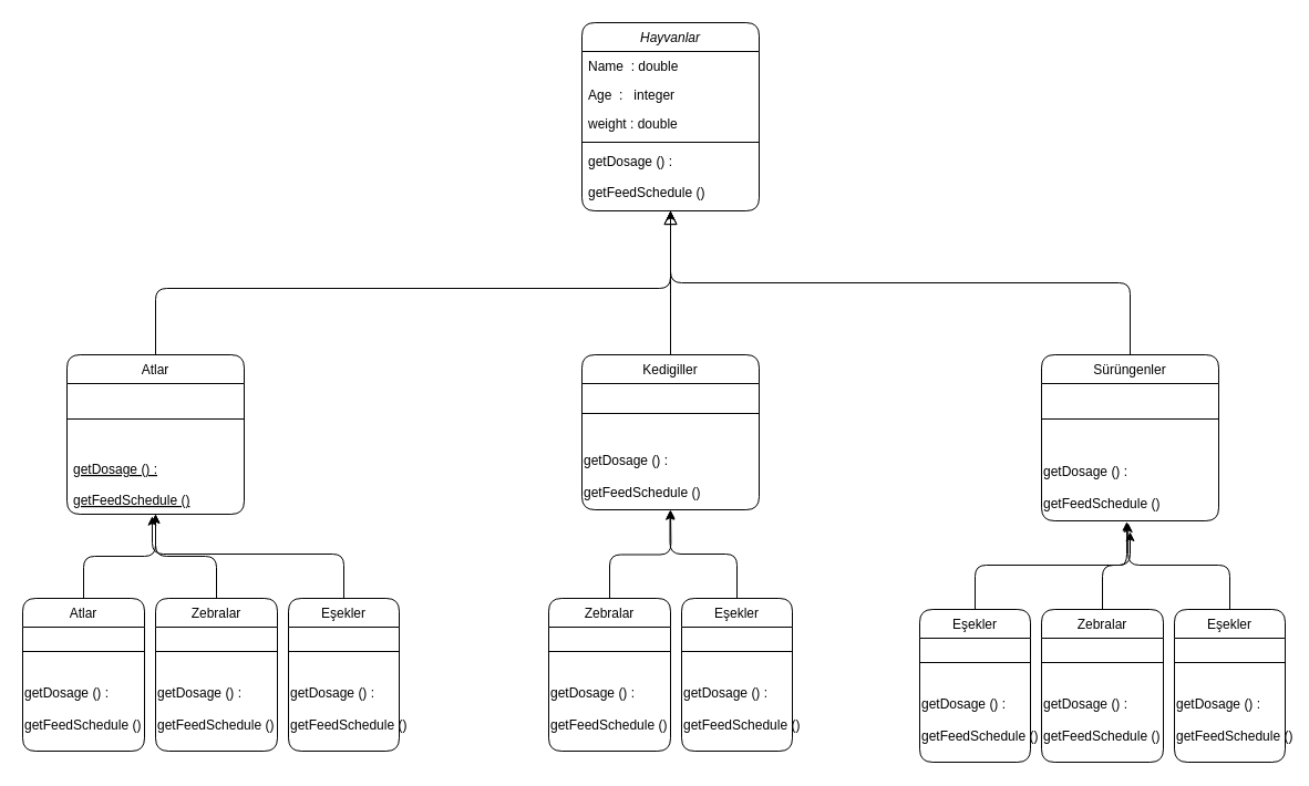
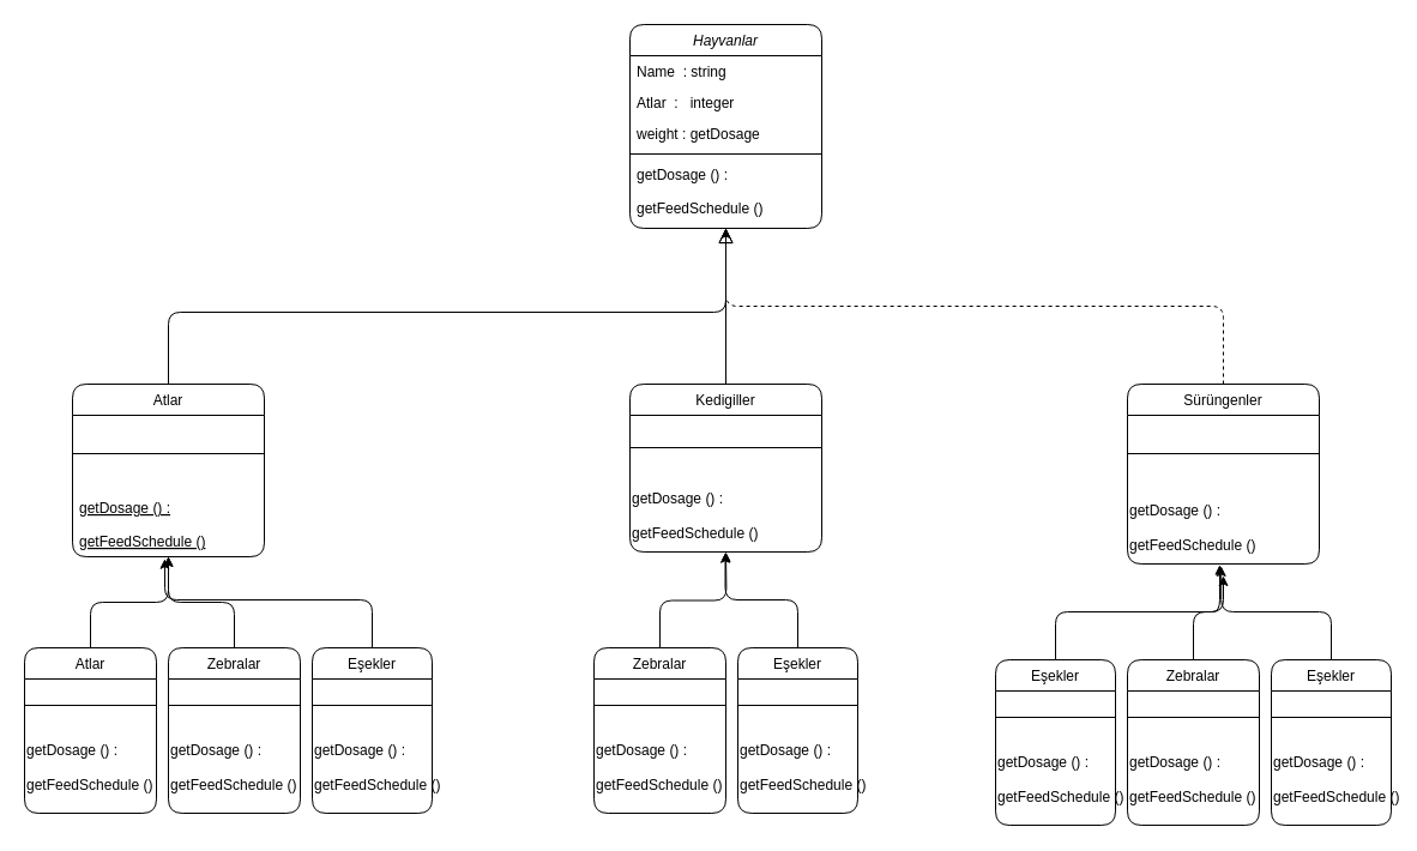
  <mxCell id="0" />
  <mxCell id="1" parent="0" />
  <mxCell id="2" value="Hayvanlar" style="swimlane;fontStyle=2;align=center;verticalAlign=top;childLayout=stackLayout;horizontal=1;startSize=26;horizontalStack=0;resizeParent=1;resizeLast=0;collapsible=1;marginBottom=0;rounded=1;shadow=0;strokeWidth=1;labelBackgroundColor=none;" parent="1" vertex="1"><mxGeometry x="525" y="20" width="160" height="170" as="geometry"><mxRectangle x="230" y="140" width="160" height="26" as="alternateBounds" /></mxGeometry></mxCell>
- <mxCell id="3" value="Name  : double" style="text;align=left;verticalAlign=top;spacingLeft=4;spacingRight=4;overflow=hidden;rotatable=0;points=[[0,0.5],[1,0.5]];portConstraint=eastwest;labelBackgroundColor=none;rounded=1;" parent="2" vertex="1"><mxGeometry y="26" width="160" height="26" as="geometry" /></mxCell>
- <mxCell id="4" value="Age  :   integer" style="text;align=left;verticalAlign=top;spacingLeft=4;spacingRight=4;overflow=hidden;rotatable=0;points=[[0,0.5],[1,0.5]];portConstraint=eastwest;rounded=1;shadow=0;html=0;labelBackgroundColor=none;" parent="2" vertex="1"><mxGeometry y="52" width="160" height="26" as="geometry" /></mxCell>
- <mxCell id="5" value="weight : double" style="text;align=left;verticalAlign=top;spacingLeft=4;spacingRight=4;overflow=hidden;rotatable=0;points=[[0,0.5],[1,0.5]];portConstraint=eastwest;rounded=1;shadow=0;html=0;labelBackgroundColor=none;" parent="2" vertex="1"><mxGeometry y="78" width="160" height="26" as="geometry" /></mxCell>
+ <mxCell id="3" value="Name  : string" style="text;align=left;verticalAlign=top;spacingLeft=4;spacingRight=4;overflow=hidden;rotatable=0;points=[[0,0.5],[1,0.5]];portConstraint=eastwest;labelBackgroundColor=none;rounded=1;" parent="2" vertex="1"><mxGeometry y="26" width="160" height="26" as="geometry" /></mxCell>
+ <mxCell id="4" value="Atlar  :   integer" style="text;align=left;verticalAlign=top;spacingLeft=4;spacingRight=4;overflow=hidden;rotatable=0;points=[[0,0.5],[1,0.5]];portConstraint=eastwest;rounded=1;shadow=0;html=0;labelBackgroundColor=none;" parent="2" vertex="1"><mxGeometry y="52" width="160" height="26" as="geometry" /></mxCell>
+ <mxCell id="5" value="weight : getDosage" style="text;align=left;verticalAlign=top;spacingLeft=4;spacingRight=4;overflow=hidden;rotatable=0;points=[[0,0.5],[1,0.5]];portConstraint=eastwest;rounded=1;shadow=0;html=0;labelBackgroundColor=none;" parent="2" vertex="1"><mxGeometry y="78" width="160" height="26" as="geometry" /></mxCell>
  <mxCell id="6" value="" style="line;html=1;strokeWidth=1;align=left;verticalAlign=middle;spacingTop=-1;spacingLeft=3;spacingRight=3;rotatable=0;labelPosition=right;points=[];portConstraint=eastwest;labelBackgroundColor=none;rounded=1;" parent="2" vertex="1"><mxGeometry y="104" width="160" height="8" as="geometry" /></mxCell>
  <mxCell id="7" value=" getDosage () : &#10;&#10;getFeedSchedule ()" style="text;align=left;verticalAlign=top;spacingLeft=4;spacingRight=4;overflow=hidden;rotatable=0;points=[[0,0.5],[1,0.5]];portConstraint=eastwest;labelBackgroundColor=none;rounded=1;" parent="2" vertex="1"><mxGeometry y="112" width="160" height="48" as="geometry" /></mxCell>
  <mxCell id="8" value="Atlar" style="swimlane;fontStyle=0;align=center;verticalAlign=top;childLayout=stackLayout;horizontal=1;startSize=26;horizontalStack=0;resizeParent=1;resizeLast=0;collapsible=1;marginBottom=0;rounded=1;shadow=0;strokeWidth=1;labelBackgroundColor=none;" parent="1" vertex="1"><mxGeometry x="60" y="320" width="160" height="144" as="geometry"><mxRectangle x="130" y="380" width="160" height="26" as="alternateBounds" /></mxGeometry></mxCell>
  <mxCell id="9" value="" style="line;html=1;strokeWidth=1;align=left;verticalAlign=middle;spacingTop=-1;spacingLeft=3;spacingRight=3;rotatable=0;labelPosition=right;points=[];portConstraint=eastwest;labelBackgroundColor=none;rounded=1;" parent="8" vertex="1"><mxGeometry y="26" width="160" height="64" as="geometry" /></mxCell>
  <mxCell id="10" value=" getDosage () : &#10;&#10;getFeedSchedule ()" style="text;align=left;verticalAlign=top;spacingLeft=4;spacingRight=4;overflow=hidden;rotatable=0;points=[[0,0.5],[1,0.5]];portConstraint=eastwest;fontStyle=4;labelBackgroundColor=none;rounded=1;" parent="8" vertex="1"><mxGeometry y="90" width="160" height="54" as="geometry" /></mxCell>
  <mxCell id="11" value="" style="endArrow=block;endSize=10;endFill=0;shadow=0;strokeWidth=1;rounded=1;edgeStyle=elbowEdgeStyle;elbow=vertical;labelBackgroundColor=none;fontColor=default;" parent="1" source="8" target="2" edge="1"><mxGeometry width="160" relative="1" as="geometry"><mxPoint x="220" y="183" as="sourcePoint" /><mxPoint x="220" y="183" as="targetPoint" /><Array as="points"><mxPoint x="310" y="260" /></Array></mxGeometry></mxCell>
  <mxCell id="12" value="" style="endArrow=block;endSize=10;endFill=0;shadow=0;strokeWidth=1;rounded=1;edgeStyle=elbowEdgeStyle;elbow=vertical;labelBackgroundColor=none;fontColor=default;" parent="1" source="18" target="2" edge="1"><mxGeometry width="160" relative="1" as="geometry"><mxPoint x="230" y="353" as="sourcePoint" /><mxPoint x="330" y="251" as="targetPoint" /></mxGeometry></mxCell>
- <mxCell id="13" style="edgeStyle=orthogonalEdgeStyle;rounded=1;orthogonalLoop=1;jettySize=auto;html=1;exitX=0.5;exitY=0;exitDx=0;exitDy=0;entryX=0.5;entryY=1;entryDx=0;entryDy=0;" edge="1" parent="1" source="14" target="2"><mxGeometry relative="1" as="geometry" /></mxCell>
+ <mxCell id="13" style="edgeStyle=orthogonalEdgeStyle;rounded=1;orthogonalLoop=1;jettySize=auto;html=1;exitX=0.5;exitY=0;exitDx=0;exitDy=0;entryX=0.5;entryY=1;entryDx=0;entryDy=0;dashed=1;" edge="1" parent="1" source="14" target="2"><mxGeometry relative="1" as="geometry" /></mxCell>
  <mxCell id="14" value="Sürüngenler" style="swimlane;fontStyle=0;align=center;verticalAlign=top;childLayout=stackLayout;horizontal=1;startSize=26;horizontalStack=0;resizeParent=1;resizeLast=0;collapsible=1;marginBottom=0;rounded=1;shadow=0;strokeWidth=1;labelBackgroundColor=none;" parent="1" vertex="1"><mxGeometry x="940" y="320" width="160" height="150" as="geometry"><mxRectangle x="550" y="140" width="160" height="26" as="alternateBounds" /></mxGeometry></mxCell>
  <mxCell id="15" value="" style="line;html=1;strokeWidth=1;align=left;verticalAlign=middle;spacingTop=-1;spacingLeft=3;spacingRight=3;rotatable=0;labelPosition=right;points=[];portConstraint=eastwest;labelBackgroundColor=none;rounded=1;" parent="14" vertex="1"><mxGeometry y="26" width="160" height="64" as="geometry" /></mxCell>
  <mxCell id="16" value=" getDosage () : &lt;br&gt;&lt;br&gt;getFeedSchedule ()" style="text;html=1;align=left;verticalAlign=middle;resizable=0;points=[];autosize=1;strokeColor=none;fillColor=none;" vertex="1" parent="14"><mxGeometry y="90" width="160" height="60" as="geometry" /></mxCell>
  <mxCell id="17" value="" style="endArrow=none;shadow=0;strokeWidth=1;rounded=1;endFill=1;edgeStyle=elbowEdgeStyle;elbow=vertical;labelBackgroundColor=none;fontColor=default;" edge="1" parent="1" source="2" target="18"><mxGeometry x="0.5" y="41" relative="1" as="geometry"><mxPoint x="420" y="190" as="sourcePoint" /><mxPoint x="640" y="320" as="targetPoint" /><mxPoint x="-40" y="32" as="offset" /><Array as="points" /></mxGeometry></mxCell>
  <mxCell id="18" value="Kedigiller" style="swimlane;fontStyle=0;align=center;verticalAlign=top;childLayout=stackLayout;horizontal=1;startSize=26;horizontalStack=0;resizeParent=1;resizeLast=0;collapsible=1;marginBottom=0;rounded=1;shadow=0;strokeWidth=1;labelBackgroundColor=none;" parent="1" vertex="1"><mxGeometry x="525" y="320" width="160" height="140" as="geometry"><mxRectangle x="340" y="380" width="170" height="26" as="alternateBounds" /></mxGeometry></mxCell>
  <mxCell id="19" value="" style="line;html=1;strokeWidth=1;align=left;verticalAlign=middle;spacingTop=-1;spacingLeft=3;spacingRight=3;rotatable=0;labelPosition=right;points=[];portConstraint=eastwest;labelBackgroundColor=none;rounded=1;" parent="18" vertex="1"><mxGeometry y="26" width="160" height="54" as="geometry" /></mxCell>
  <mxCell id="20" value=" getDosage () : &lt;br&gt;&lt;br&gt;getFeedSchedule ()" style="text;html=1;align=left;verticalAlign=middle;resizable=0;points=[];autosize=1;strokeColor=none;fillColor=none;" vertex="1" parent="18"><mxGeometry y="80" width="160" height="60" as="geometry" /></mxCell>
  <mxCell id="21" style="edgeStyle=orthogonalEdgeStyle;rounded=1;orthogonalLoop=1;jettySize=auto;html=1;" edge="1" parent="1" source="22" target="8"><mxGeometry relative="1" as="geometry" /></mxCell>
  <mxCell id="22" value="Atlar" style="swimlane;fontStyle=0;align=center;verticalAlign=top;childLayout=stackLayout;horizontal=1;startSize=26;horizontalStack=0;resizeParent=1;resizeLast=0;collapsible=1;marginBottom=0;rounded=1;shadow=0;strokeWidth=1;labelBackgroundColor=none;" vertex="1" parent="1"><mxGeometry y="540" width="110" height="138" as="geometry" x="20"><mxRectangle x="130" y="380" width="160" height="26" as="alternateBounds" /></mxGeometry></mxCell>
  <mxCell id="23" value="" style="line;html=1;strokeWidth=1;align=left;verticalAlign=middle;spacingTop=-1;spacingLeft=3;spacingRight=3;rotatable=0;labelPosition=right;points=[];portConstraint=eastwest;labelBackgroundColor=none;rounded=1;" vertex="1" parent="22"><mxGeometry y="26" width="110" height="44" as="geometry" /></mxCell>
  <mxCell id="24" value=" getDosage () : &lt;br&gt;&lt;br&gt;getFeedSchedule ()" style="text;html=1;align=left;verticalAlign=middle;resizable=0;points=[];autosize=1;strokeColor=none;fillColor=none;" vertex="1" parent="22"><mxGeometry y="70" width="110" height="60" as="geometry" /></mxCell>
  <mxCell id="25" style="edgeStyle=orthogonalEdgeStyle;rounded=1;orthogonalLoop=1;jettySize=auto;html=1;" edge="1" parent="1" source="26" target="8"><mxGeometry relative="1" as="geometry" /></mxCell>
  <mxCell id="26" value="Zebralar" style="swimlane;fontStyle=0;align=center;verticalAlign=top;childLayout=stackLayout;horizontal=1;startSize=26;horizontalStack=0;resizeParent=1;resizeLast=0;collapsible=1;marginBottom=0;rounded=1;shadow=0;strokeWidth=1;labelBackgroundColor=none;" vertex="1" parent="1"><mxGeometry x="140" y="540" width="110" height="138" as="geometry"><mxRectangle x="130" y="380" width="160" height="26" as="alternateBounds" /></mxGeometry></mxCell>
  <mxCell id="27" value="" style="line;html=1;strokeWidth=1;align=left;verticalAlign=middle;spacingTop=-1;spacingLeft=3;spacingRight=3;rotatable=0;labelPosition=right;points=[];portConstraint=eastwest;labelBackgroundColor=none;rounded=1;" vertex="1" parent="26"><mxGeometry y="26" width="110" height="44" as="geometry" /></mxCell>
  <mxCell id="28" value=" getDosage () : &lt;br&gt;&lt;br&gt;getFeedSchedule ()" style="text;html=1;align=left;verticalAlign=middle;resizable=0;points=[];autosize=1;strokeColor=none;fillColor=none;" vertex="1" parent="26"><mxGeometry y="70" width="110" height="60" as="geometry" /></mxCell>
  <mxCell id="29" style="edgeStyle=orthogonalEdgeStyle;rounded=1;orthogonalLoop=1;jettySize=auto;html=1;entryX=0.481;entryY=1.032;entryDx=0;entryDy=0;entryPerimeter=0;" edge="1" parent="1" source="30" target="10"><mxGeometry relative="1" as="geometry"><Array as="points"><mxPoint x="310" y="500" /><mxPoint x="137" y="500" /></Array></mxGeometry></mxCell>
  <mxCell id="30" value="Eşekler" style="swimlane;fontStyle=0;align=center;verticalAlign=top;childLayout=stackLayout;horizontal=1;startSize=26;horizontalStack=0;resizeParent=1;resizeLast=0;collapsible=1;marginBottom=0;rounded=1;shadow=0;strokeWidth=1;labelBackgroundColor=none;" vertex="1" parent="1"><mxGeometry x="260" y="540" width="100" height="138" as="geometry"><mxRectangle x="130" y="380" width="160" height="26" as="alternateBounds" /></mxGeometry></mxCell>
  <mxCell id="31" value="" style="line;html=1;strokeWidth=1;align=left;verticalAlign=middle;spacingTop=-1;spacingLeft=3;spacingRight=3;rotatable=0;labelPosition=right;points=[];portConstraint=eastwest;labelBackgroundColor=none;rounded=1;" vertex="1" parent="30"><mxGeometry y="26" width="100" height="44" as="geometry" /></mxCell>
  <mxCell id="32" value=" getDosage () : &lt;br&gt;&lt;br&gt;getFeedSchedule ()" style="text;html=1;align=left;verticalAlign=middle;resizable=0;points=[];autosize=1;strokeColor=none;fillColor=none;" vertex="1" parent="30"><mxGeometry y="70" width="100" height="60" as="geometry" /></mxCell>
  <mxCell id="33" value="" style="edgeStyle=orthogonalEdgeStyle;rounded=1;orthogonalLoop=1;jettySize=auto;html=1;" edge="1" parent="1" source="34"><mxGeometry relative="1" as="geometry"><mxPoint x="605" y="460" as="targetPoint" /></mxGeometry></mxCell>
  <mxCell id="34" value="Zebralar" style="swimlane;fontStyle=0;align=center;verticalAlign=top;childLayout=stackLayout;horizontal=1;startSize=26;horizontalStack=0;resizeParent=1;resizeLast=0;collapsible=1;marginBottom=0;rounded=1;shadow=0;strokeWidth=1;labelBackgroundColor=none;" vertex="1" parent="1"><mxGeometry x="495" y="540" width="110" height="138" as="geometry"><mxRectangle x="130" y="380" width="160" height="26" as="alternateBounds" /></mxGeometry></mxCell>
  <mxCell id="35" value="" style="line;html=1;strokeWidth=1;align=left;verticalAlign=middle;spacingTop=-1;spacingLeft=3;spacingRight=3;rotatable=0;labelPosition=right;points=[];portConstraint=eastwest;labelBackgroundColor=none;rounded=1;" vertex="1" parent="34"><mxGeometry y="26" width="110" height="44" as="geometry" /></mxCell>
  <mxCell id="36" value=" getDosage () : &lt;br&gt;&lt;br&gt;getFeedSchedule ()" style="text;html=1;align=left;verticalAlign=middle;resizable=0;points=[];autosize=1;strokeColor=none;fillColor=none;" vertex="1" parent="34"><mxGeometry y="70" width="110" height="60" as="geometry" /></mxCell>
  <mxCell id="37" style="edgeStyle=orthogonalEdgeStyle;rounded=1;orthogonalLoop=1;jettySize=auto;html=1;entryX=0.497;entryY=1.012;entryDx=0;entryDy=0;entryPerimeter=0;" edge="1" parent="1" source="38" target="20"><mxGeometry relative="1" as="geometry" /></mxCell>
  <mxCell id="38" value="Eşekler" style="swimlane;fontStyle=0;align=center;verticalAlign=top;childLayout=stackLayout;horizontal=1;startSize=26;horizontalStack=0;resizeParent=1;resizeLast=0;collapsible=1;marginBottom=0;rounded=1;shadow=0;strokeWidth=1;labelBackgroundColor=none;" vertex="1" parent="1"><mxGeometry x="615" y="540" width="100" height="138" as="geometry"><mxRectangle x="130" y="380" width="160" height="26" as="alternateBounds" /></mxGeometry></mxCell>
  <mxCell id="39" value="" style="line;html=1;strokeWidth=1;align=left;verticalAlign=middle;spacingTop=-1;spacingLeft=3;spacingRight=3;rotatable=0;labelPosition=right;points=[];portConstraint=eastwest;labelBackgroundColor=none;rounded=1;" vertex="1" parent="38"><mxGeometry y="26" width="100" height="44" as="geometry" /></mxCell>
  <mxCell id="40" value=" getDosage () : &lt;br&gt;&lt;br&gt;getFeedSchedule ()" style="text;html=1;align=left;verticalAlign=middle;resizable=0;points=[];autosize=1;strokeColor=none;fillColor=none;" vertex="1" parent="38"><mxGeometry y="70" width="100" height="60" as="geometry" /></mxCell>
  <mxCell id="41" style="edgeStyle=orthogonalEdgeStyle;rounded=1;orthogonalLoop=1;jettySize=auto;html=1;entryX=0.481;entryY=1.012;entryDx=0;entryDy=0;entryPerimeter=0;" edge="1" parent="1" source="42" target="16"><mxGeometry relative="1" as="geometry" /></mxCell>
  <mxCell id="42" value="Zebralar" style="swimlane;fontStyle=0;align=center;verticalAlign=top;childLayout=stackLayout;horizontal=1;startSize=26;horizontalStack=0;resizeParent=1;resizeLast=0;collapsible=1;marginBottom=0;rounded=1;shadow=0;strokeWidth=1;labelBackgroundColor=none;" vertex="1" parent="1"><mxGeometry x="940" y="550" width="110" height="138" as="geometry"><mxRectangle x="130" y="380" width="160" height="26" as="alternateBounds" /></mxGeometry></mxCell>
  <mxCell id="43" value="" style="line;html=1;strokeWidth=1;align=left;verticalAlign=middle;spacingTop=-1;spacingLeft=3;spacingRight=3;rotatable=0;labelPosition=right;points=[];portConstraint=eastwest;labelBackgroundColor=none;rounded=1;" vertex="1" parent="42"><mxGeometry y="26" width="110" height="44" as="geometry" /></mxCell>
  <mxCell id="44" value=" getDosage () : &lt;br&gt;&lt;br&gt;getFeedSchedule ()" style="text;html=1;align=left;verticalAlign=middle;resizable=0;points=[];autosize=1;strokeColor=none;fillColor=none;" vertex="1" parent="42"><mxGeometry y="70" width="110" height="60" as="geometry" /></mxCell>
  <mxCell id="45" style="edgeStyle=orthogonalEdgeStyle;rounded=1;orthogonalLoop=1;jettySize=auto;html=1;entryX=0.489;entryY=1.033;entryDx=0;entryDy=0;entryPerimeter=0;" edge="1" parent="1" source="46" target="16"><mxGeometry relative="1" as="geometry" /></mxCell>
  <mxCell id="46" value="Eşekler" style="swimlane;fontStyle=0;align=center;verticalAlign=top;childLayout=stackLayout;horizontal=1;startSize=26;horizontalStack=0;resizeParent=1;resizeLast=0;collapsible=1;marginBottom=0;rounded=1;shadow=0;strokeWidth=1;labelBackgroundColor=none;" vertex="1" parent="1"><mxGeometry x="1060" y="550" width="100" height="138" as="geometry"><mxRectangle x="130" y="380" width="160" height="26" as="alternateBounds" /></mxGeometry></mxCell>
  <mxCell id="47" value="" style="line;html=1;strokeWidth=1;align=left;verticalAlign=middle;spacingTop=-1;spacingLeft=3;spacingRight=3;rotatable=0;labelPosition=right;points=[];portConstraint=eastwest;labelBackgroundColor=none;rounded=1;" vertex="1" parent="46"><mxGeometry y="26" width="100" height="44" as="geometry" /></mxCell>
  <mxCell id="48" value=" getDosage () : &lt;br&gt;&lt;br&gt;getFeedSchedule ()" style="text;html=1;align=left;verticalAlign=middle;resizable=0;points=[];autosize=1;strokeColor=none;fillColor=none;" vertex="1" parent="46"><mxGeometry y="70" width="100" height="60" as="geometry" /></mxCell>
  <mxCell id="49" style="edgeStyle=orthogonalEdgeStyle;rounded=1;orthogonalLoop=1;jettySize=auto;html=1;" edge="1" parent="1" source="50"><mxGeometry relative="1" as="geometry"><mxPoint x="1020" y="480" as="targetPoint" /><Array as="points"><mxPoint x="880" y="510" /><mxPoint x="1020" y="510" /></Array></mxGeometry></mxCell>
  <mxCell id="50" value="Eşekler" style="swimlane;fontStyle=0;align=center;verticalAlign=top;childLayout=stackLayout;horizontal=1;startSize=26;horizontalStack=0;resizeParent=1;resizeLast=0;collapsible=1;marginBottom=0;rounded=1;shadow=0;strokeWidth=1;labelBackgroundColor=none;" vertex="1" parent="1"><mxGeometry x="830" y="550" width="100" height="138" as="geometry"><mxRectangle x="130" y="380" width="160" height="26" as="alternateBounds" /></mxGeometry></mxCell>
  <mxCell id="51" value="" style="line;html=1;strokeWidth=1;align=left;verticalAlign=middle;spacingTop=-1;spacingLeft=3;spacingRight=3;rotatable=0;labelPosition=right;points=[];portConstraint=eastwest;labelBackgroundColor=none;rounded=1;" vertex="1" parent="50"><mxGeometry y="26" width="100" height="44" as="geometry" /></mxCell>
  <mxCell id="52" value=" getDosage () : &lt;br&gt;&lt;br&gt;getFeedSchedule ()" style="text;html=1;align=left;verticalAlign=middle;resizable=0;points=[];autosize=1;strokeColor=none;fillColor=none;" vertex="1" parent="50"><mxGeometry y="70" width="100" height="60" as="geometry" /></mxCell>
